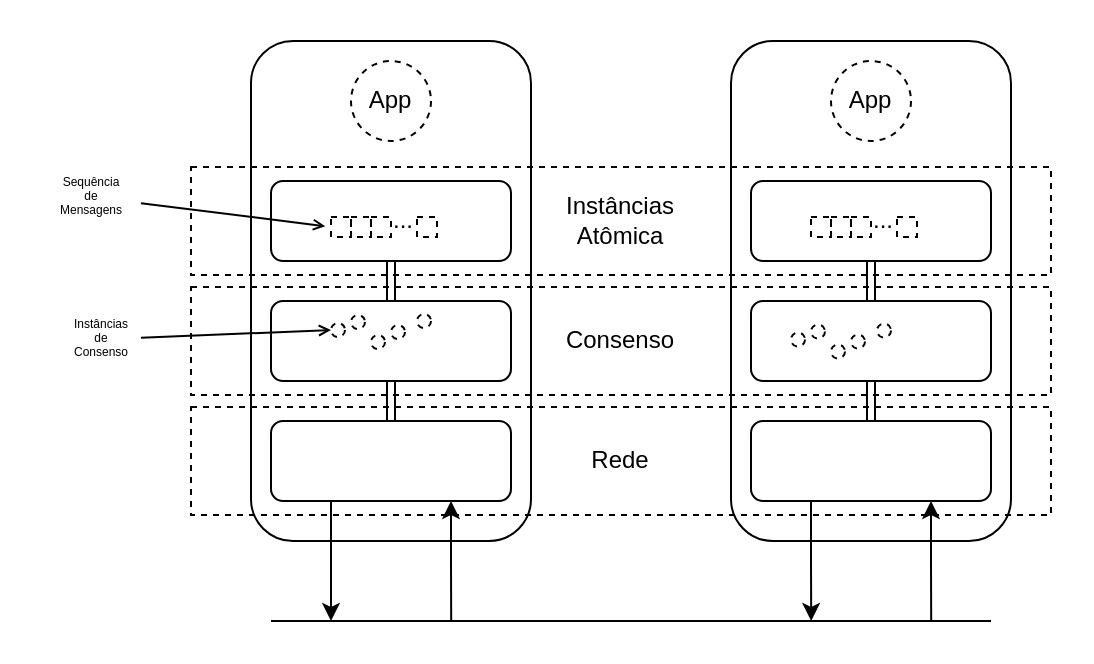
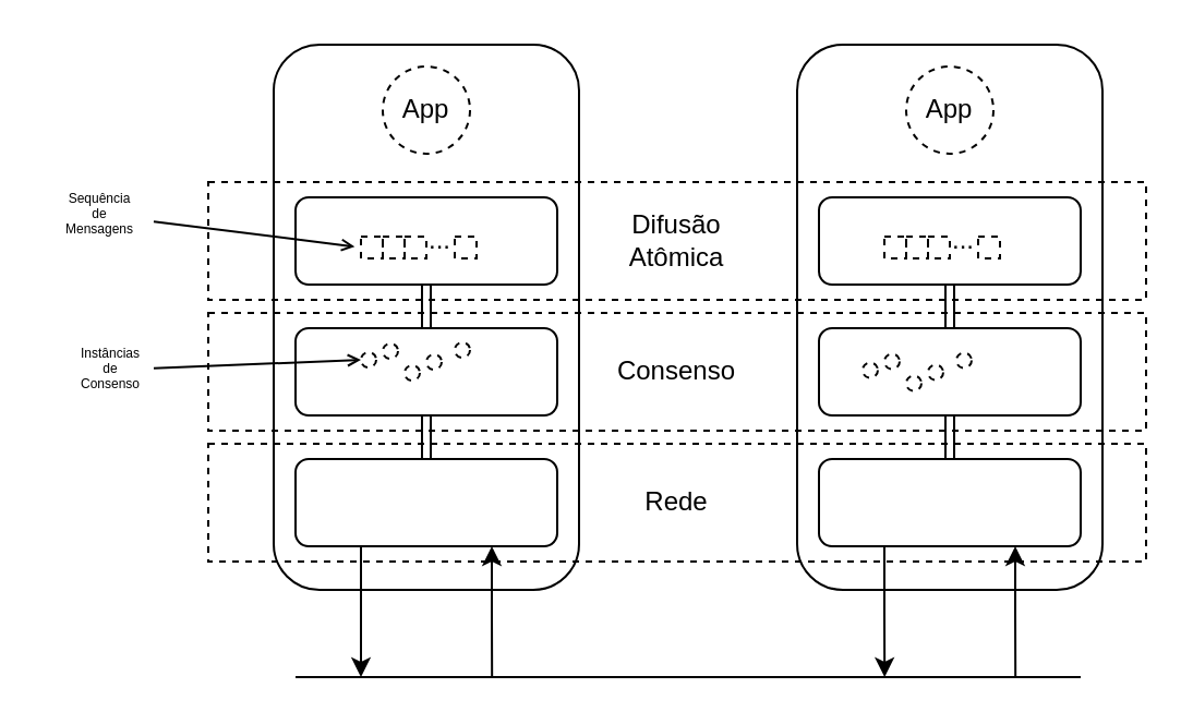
  <mxCell id="0" />
  <mxCell id="1" parent="0" />
  <mxCell id="2" value="" style="rounded=1;whiteSpace=wrap;html=1;" vertex="1" parent="1"><mxGeometry x="365" y="20" width="140" height="250" as="geometry" /></mxCell>
  <mxCell id="3" value="" style="rounded=1;whiteSpace=wrap;html=1;" vertex="1" parent="1"><mxGeometry x="125" y="20" width="140" height="250" as="geometry" /></mxCell>
  <mxCell id="4" value="Rede" style="rounded=0;whiteSpace=wrap;html=1;dashed=1;fillColor=none;" vertex="1" parent="1"><mxGeometry x="95" y="203" width="430" height="54" as="geometry" /></mxCell>
  <mxCell id="5" value="Consenso" style="rounded=0;whiteSpace=wrap;html=1;dashed=1;fillColor=none;" vertex="1" parent="1"><mxGeometry x="95" y="143" width="430" height="54" as="geometry" /></mxCell>
- <mxCell id="6" value="Instâncias&lt;br&gt;Atômica" style="rounded=0;whiteSpace=wrap;html=1;dashed=1;fillColor=none;" vertex="1" parent="1"><mxGeometry x="95" y="83" width="430" height="54" as="geometry" /></mxCell>
+ <mxCell id="6" value="Difusão&lt;br&gt;Atômica" style="rounded=0;whiteSpace=wrap;html=1;dashed=1;fillColor=none;" vertex="1" parent="1"><mxGeometry x="95" y="83" width="430" height="54" as="geometry" /></mxCell>
  <mxCell id="7" value="" style="endArrow=none;html=1;" edge="1" parent="1"><mxGeometry width="50" height="50" relative="1" as="geometry"><mxPoint x="135" y="310" as="sourcePoint" /><mxPoint x="495" y="310" as="targetPoint" /></mxGeometry></mxCell>
  <mxCell id="8" style="edgeStyle=orthogonalEdgeStyle;rounded=0;orthogonalLoop=1;jettySize=auto;html=1;exitX=0.25;exitY=1;exitDx=0;exitDy=0;" edge="1" parent="1" source="11"><mxGeometry relative="1" as="geometry"><mxPoint x="165" y="310" as="targetPoint" /></mxGeometry></mxCell>
  <mxCell id="9" style="edgeStyle=orthogonalEdgeStyle;rounded=0;orthogonalLoop=1;jettySize=auto;html=1;exitX=0.75;exitY=1;exitDx=0;exitDy=0;startArrow=classic;startFill=1;endArrow=none;endFill=0;" edge="1" parent="1" source="11"><mxGeometry relative="1" as="geometry"><mxPoint x="225.103" y="310" as="targetPoint" /></mxGeometry></mxCell>
  <mxCell id="10" style="edgeStyle=orthogonalEdgeStyle;rounded=0;orthogonalLoop=1;jettySize=auto;html=1;exitX=0.75;exitY=1;exitDx=0;exitDy=0;startArrow=classic;startFill=1;endArrow=none;endFill=0;" edge="1" parent="1" source="13"><mxGeometry relative="1" as="geometry"><mxPoint x="465.103" y="310" as="targetPoint" /></mxGeometry></mxCell>
  <mxCell id="11" value="" style="rounded=1;whiteSpace=wrap;html=1;" vertex="1" parent="1"><mxGeometry x="135" y="210" width="120" height="40" as="geometry" /></mxCell>
  <mxCell id="12" style="edgeStyle=orthogonalEdgeStyle;rounded=0;orthogonalLoop=1;jettySize=auto;html=1;exitX=0.25;exitY=1;exitDx=0;exitDy=0;startArrow=none;startFill=0;endArrow=classic;endFill=1;" edge="1" parent="1" source="13"><mxGeometry relative="1" as="geometry"><mxPoint x="405.103" y="310" as="targetPoint" /></mxGeometry></mxCell>
  <mxCell id="13" value="" style="rounded=1;whiteSpace=wrap;html=1;" vertex="1" parent="1"><mxGeometry x="375" y="210" width="120" height="40" as="geometry" /></mxCell>
  <mxCell id="14" style="edgeStyle=none;shape=link;rounded=0;orthogonalLoop=1;jettySize=auto;html=1;entryX=0.5;entryY=0;entryDx=0;entryDy=0;startArrow=none;startFill=0;endArrow=open;endFill=0;fontSize=6;" edge="1" parent="1" source="15" target="13"><mxGeometry relative="1" as="geometry" /></mxCell>
  <mxCell id="15" value="" style="rounded=1;whiteSpace=wrap;html=1;" vertex="1" parent="1"><mxGeometry x="375" y="150" width="120" height="40" as="geometry" /></mxCell>
  <mxCell id="16" style="edgeStyle=none;shape=link;rounded=0;orthogonalLoop=1;jettySize=auto;html=1;entryX=0.5;entryY=0;entryDx=0;entryDy=0;startArrow=none;startFill=0;endArrow=open;endFill=0;fontSize=6;" edge="1" parent="1" source="17" target="15"><mxGeometry relative="1" as="geometry" /></mxCell>
  <mxCell id="17" value="" style="rounded=1;whiteSpace=wrap;html=1;" vertex="1" parent="1"><mxGeometry x="375" y="90" width="120" height="40" as="geometry" /></mxCell>
  <mxCell id="18" style="edgeStyle=none;rounded=0;orthogonalLoop=1;jettySize=auto;html=1;entryX=0.5;entryY=0;entryDx=0;entryDy=0;startArrow=none;startFill=0;endArrow=open;endFill=0;fontSize=6;shape=link;" edge="1" parent="1" source="19" target="21"><mxGeometry relative="1" as="geometry" /></mxCell>
  <mxCell id="19" value="" style="rounded=1;whiteSpace=wrap;html=1;" vertex="1" parent="1"><mxGeometry x="135" y="90" width="120" height="40" as="geometry" /></mxCell>
  <mxCell id="20" style="edgeStyle=none;shape=link;rounded=0;orthogonalLoop=1;jettySize=auto;html=1;entryX=0.5;entryY=0;entryDx=0;entryDy=0;startArrow=none;startFill=0;endArrow=open;endFill=0;fontSize=6;" edge="1" parent="1" source="21" target="11"><mxGeometry relative="1" as="geometry" /></mxCell>
  <mxCell id="21" value="" style="rounded=1;whiteSpace=wrap;html=1;" vertex="1" parent="1"><mxGeometry x="135" y="150" width="120" height="40" as="geometry" /></mxCell>
  <mxCell id="22" value="App" style="ellipse;whiteSpace=wrap;html=1;aspect=fixed;dashed=1;fillColor=none;" vertex="1" parent="1"><mxGeometry x="175" y="30" width="40" height="40" as="geometry" /></mxCell>
  <mxCell id="23" value="App" style="ellipse;whiteSpace=wrap;html=1;aspect=fixed;dashed=1;fillColor=none;" vertex="1" parent="1"><mxGeometry x="415" y="30" width="40" height="40" as="geometry" /></mxCell>
  <mxCell id="24" value="" style="group" vertex="1" connectable="0" parent="1"><mxGeometry x="165" y="100" width="53" height="20" as="geometry" /></mxCell>
  <mxCell id="25" value="" style="rounded=0;whiteSpace=wrap;html=1;dashed=1;fillColor=none;" vertex="1" parent="24"><mxGeometry y="8" width="10" height="10" as="geometry" /></mxCell>
  <mxCell id="26" value="" style="rounded=0;whiteSpace=wrap;html=1;dashed=1;fillColor=none;" vertex="1" parent="24"><mxGeometry x="10" y="8" width="10" height="10" as="geometry" /></mxCell>
  <mxCell id="27" value="" style="rounded=0;whiteSpace=wrap;html=1;dashed=1;fillColor=none;" vertex="1" parent="24"><mxGeometry x="20" y="8" width="10" height="10" as="geometry" /></mxCell>
  <mxCell id="28" value="" style="rounded=0;whiteSpace=wrap;html=1;dashed=1;fillColor=none;" vertex="1" parent="24"><mxGeometry x="43" y="8" width="10" height="10" as="geometry" /></mxCell>
  <mxCell id="29" value="..." style="text;html=1;align=center;verticalAlign=middle;resizable=0;points=[];autosize=1;" vertex="1" parent="24"><mxGeometry x="21" width="30" height="20" as="geometry" /></mxCell>
  <mxCell id="30" value="" style="group" vertex="1" connectable="0" parent="1"><mxGeometry x="405" y="100" width="53" height="20" as="geometry" /></mxCell>
  <mxCell id="31" value="" style="rounded=0;whiteSpace=wrap;html=1;dashed=1;fillColor=none;" vertex="1" parent="30"><mxGeometry y="8" width="10" height="10" as="geometry" /></mxCell>
  <mxCell id="32" value="" style="rounded=0;whiteSpace=wrap;html=1;dashed=1;fillColor=none;" vertex="1" parent="30"><mxGeometry x="10" y="8" width="10" height="10" as="geometry" /></mxCell>
  <mxCell id="33" value="" style="rounded=0;whiteSpace=wrap;html=1;dashed=1;fillColor=none;" vertex="1" parent="30"><mxGeometry x="20" y="8" width="10" height="10" as="geometry" /></mxCell>
  <mxCell id="34" value="" style="rounded=0;whiteSpace=wrap;html=1;dashed=1;fillColor=none;" vertex="1" parent="30"><mxGeometry x="43" y="8" width="10" height="10" as="geometry" /></mxCell>
  <mxCell id="35" value="..." style="text;html=1;align=center;verticalAlign=middle;resizable=0;points=[];autosize=1;" vertex="1" parent="30"><mxGeometry x="21" width="30" height="20" as="geometry" /></mxCell>
  <mxCell id="36" style="rounded=0;orthogonalLoop=1;jettySize=auto;html=1;entryX=-0.286;entryY=0.462;entryDx=0;entryDy=0;entryPerimeter=0;startArrow=none;startFill=0;endArrow=open;endFill=0;fontSize=6;endSize=4;" edge="1" parent="1" source="37" target="25"><mxGeometry relative="1" as="geometry" /></mxCell>
  <mxCell id="37" value="Sequência&lt;br style=&quot;font-size: 6px;&quot;&gt;de&lt;br style=&quot;font-size: 6px;&quot;&gt;Mensagens" style="text;html=1;align=center;verticalAlign=middle;resizable=0;points=[];autosize=1;fontSize=6;" vertex="1" parent="1"><mxGeometry x="20" y="83" width="50" height="30" as="geometry" /></mxCell>
  <mxCell id="38" value="" style="ellipse;whiteSpace=wrap;html=1;aspect=fixed;dashed=1;fillColor=none;fontSize=6;" vertex="1" parent="1"><mxGeometry x="165" y="161" width="7" height="7" as="geometry" /></mxCell>
  <mxCell id="39" value="" style="ellipse;whiteSpace=wrap;html=1;aspect=fixed;dashed=1;fillColor=none;fontSize=6;" vertex="1" parent="1"><mxGeometry x="175" y="157" width="7" height="7" as="geometry" /></mxCell>
  <mxCell id="40" value="" style="ellipse;whiteSpace=wrap;html=1;aspect=fixed;dashed=1;fillColor=none;fontSize=6;" vertex="1" parent="1"><mxGeometry x="185" y="167" width="7" height="7" as="geometry" /></mxCell>
  <mxCell id="41" value="" style="ellipse;whiteSpace=wrap;html=1;aspect=fixed;dashed=1;fillColor=none;fontSize=6;" vertex="1" parent="1"><mxGeometry x="195" y="162" width="7" height="7" as="geometry" /></mxCell>
  <mxCell id="42" value="" style="ellipse;whiteSpace=wrap;html=1;aspect=fixed;dashed=1;fillColor=none;fontSize=6;" vertex="1" parent="1"><mxGeometry x="208" y="156.5" width="7" height="7" as="geometry" /></mxCell>
  <mxCell id="43" value="" style="ellipse;whiteSpace=wrap;html=1;aspect=fixed;dashed=1;fillColor=none;fontSize=6;" vertex="1" parent="1"><mxGeometry x="395" y="165.75" width="7" height="7" as="geometry" /></mxCell>
  <mxCell id="44" value="" style="ellipse;whiteSpace=wrap;html=1;aspect=fixed;dashed=1;fillColor=none;fontSize=6;" vertex="1" parent="1"><mxGeometry x="405" y="161.75" width="7" height="7" as="geometry" /></mxCell>
  <mxCell id="45" value="" style="ellipse;whiteSpace=wrap;html=1;aspect=fixed;dashed=1;fillColor=none;fontSize=6;" vertex="1" parent="1"><mxGeometry x="415" y="171.75" width="7" height="7" as="geometry" /></mxCell>
  <mxCell id="46" value="" style="ellipse;whiteSpace=wrap;html=1;aspect=fixed;dashed=1;fillColor=none;fontSize=6;" vertex="1" parent="1"><mxGeometry x="425" y="166.75" width="7" height="7" as="geometry" /></mxCell>
  <mxCell id="47" value="" style="ellipse;whiteSpace=wrap;html=1;aspect=fixed;dashed=1;fillColor=none;fontSize=6;" vertex="1" parent="1"><mxGeometry x="438" y="161.25" width="7" height="7" as="geometry" /></mxCell>
  <mxCell id="48" style="edgeStyle=none;rounded=0;orthogonalLoop=1;jettySize=auto;html=1;entryX=0;entryY=0.5;entryDx=0;entryDy=0;startArrow=none;startFill=0;endArrow=open;endFill=0;fontSize=6;endSize=4;" edge="1" parent="1" source="49" target="38"><mxGeometry relative="1" as="geometry" /></mxCell>
  <mxCell id="49" value="Instâncias&lt;br&gt;de&lt;br&gt;Consenso" style="text;html=1;align=center;verticalAlign=middle;resizable=0;points=[];autosize=1;fontSize=6;" vertex="1" parent="1"><mxGeometry x="30" y="154.25" width="40" height="30" as="geometry" /></mxCell>
